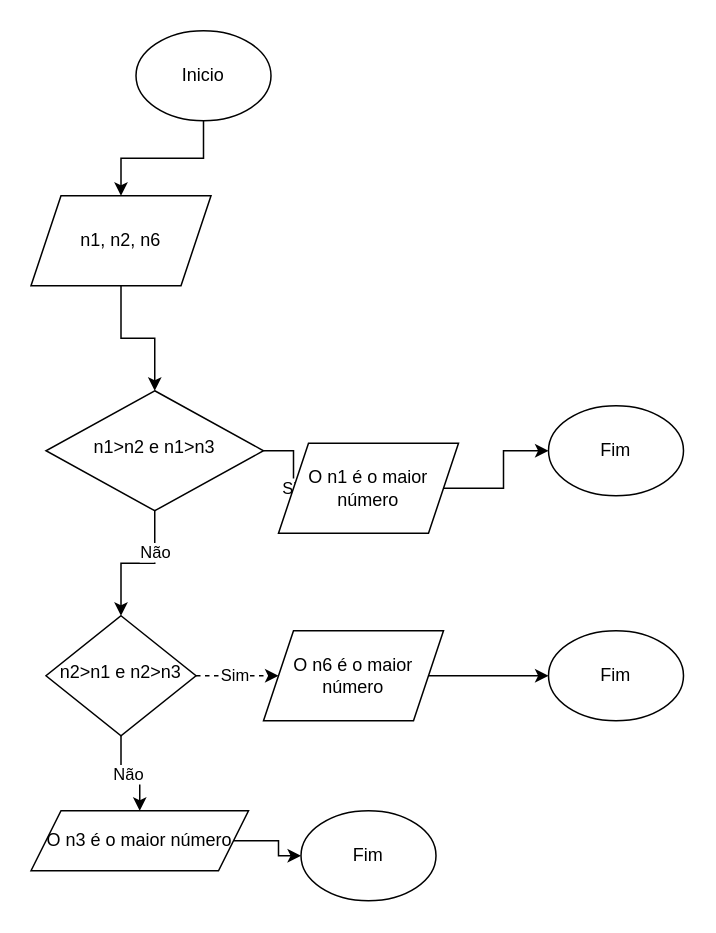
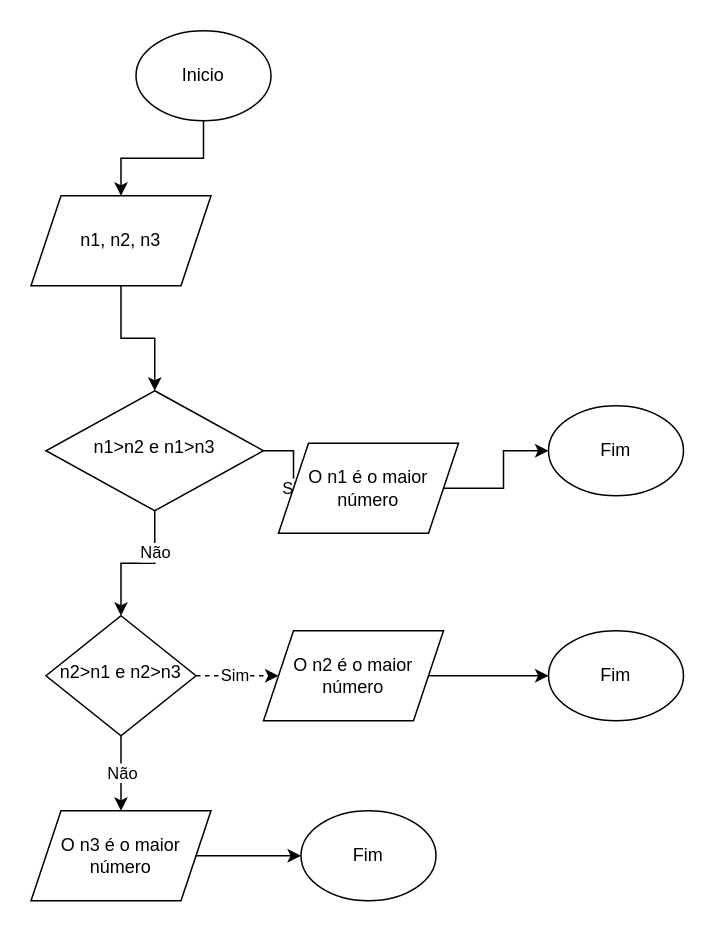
  <mxCell id="0" />
  <mxCell id="1" parent="0" />
  <mxCell id="2" value="" style="edgeStyle=orthogonalEdgeStyle;rounded=0;orthogonalLoop=1;jettySize=auto;html=1;" edge="1" parent="1" source="6" target="11"><mxGeometry relative="1" as="geometry" /></mxCell>
  <mxCell id="3" value="Não" style="edgeLabel;html=1;align=center;verticalAlign=middle;resizable=0;points=[];" vertex="1" connectable="0" parent="2"><mxGeometry x="-0.424" relative="1" as="geometry"><mxPoint as="offset" /></mxGeometry></mxCell>
  <mxCell id="4" value="" style="edgeStyle=orthogonalEdgeStyle;rounded=0;orthogonalLoop=1;jettySize=auto;html=1;" edge="1" parent="1" source="6" target="17"><mxGeometry relative="1" as="geometry" /></mxCell>
  <mxCell id="5" value="Sim" style="edgeLabel;html=1;align=center;verticalAlign=middle;resizable=0;points=[];" vertex="1" connectable="0" parent="4"><mxGeometry x="-0.072" y="1" relative="1" as="geometry"><mxPoint as="offset" /></mxGeometry></mxCell>
  <mxCell id="6" value="n1&amp;gt;n2 e n1&amp;gt;n3" style="rhombus;whiteSpace=wrap;html=1;shadow=0;fontFamily=Helvetica;fontSize=12;align=center;strokeWidth=1;spacing=6;spacingTop=-4;" parent="1" vertex="1"><mxGeometry x="30" y="260" width="145" height="80" as="geometry" /></mxCell>
  <mxCell id="7" value="" style="edgeStyle=orthogonalEdgeStyle;rounded=0;orthogonalLoop=1;jettySize=auto;html=1;dashed=1;" edge="1" parent="1" source="11" target="19"><mxGeometry relative="1" as="geometry" /></mxCell>
  <mxCell id="8" value="Sim" style="edgeLabel;html=1;align=center;verticalAlign=middle;resizable=0;points=[];" vertex="1" connectable="0" parent="7"><mxGeometry x="-0.085" y="1" relative="1" as="geometry"><mxPoint as="offset" /></mxGeometry></mxCell>
  <mxCell id="9" value="" style="edgeStyle=orthogonalEdgeStyle;rounded=0;orthogonalLoop=1;jettySize=auto;html=1;" edge="1" parent="1" source="11" target="21"><mxGeometry relative="1" as="geometry" /></mxCell>
  <mxCell id="10" value="Não" style="edgeLabel;html=1;align=center;verticalAlign=middle;resizable=0;points=[];" vertex="1" connectable="0" parent="9"><mxGeometry x="-0.06" relative="1" as="geometry"><mxPoint as="offset" /></mxGeometry></mxCell>
  <mxCell id="11" value="n2&amp;gt;n1 e n2&amp;gt;n3" style="rhombus;whiteSpace=wrap;html=1;shadow=0;fontFamily=Helvetica;fontSize=12;align=center;strokeWidth=1;spacing=6;spacingTop=-4;" parent="1" vertex="1"><mxGeometry x="30" y="410" width="100" height="80" as="geometry" /></mxCell>
  <mxCell id="12" value="" style="edgeStyle=orthogonalEdgeStyle;rounded=0;orthogonalLoop=1;jettySize=auto;html=1;" edge="1" parent="1" source="13" target="15"><mxGeometry relative="1" as="geometry" /></mxCell>
  <mxCell id="13" value="Inicio" style="ellipse;whiteSpace=wrap;html=1;" vertex="1" parent="1"><mxGeometry x="90" y="20" width="90" height="60" as="geometry" /></mxCell>
  <mxCell id="14" value="" style="edgeStyle=orthogonalEdgeStyle;rounded=0;orthogonalLoop=1;jettySize=auto;html=1;" edge="1" parent="1" source="15" target="6"><mxGeometry relative="1" as="geometry" /></mxCell>
- <mxCell id="15" value="n1, n2, n6" style="shape=parallelogram;perimeter=parallelogramPerimeter;whiteSpace=wrap;html=1;fixedSize=1;" vertex="1" parent="1"><mxGeometry x="20" y="130" width="120" height="60" as="geometry" /></mxCell>
+ <mxCell id="15" value="n1, n2, n3" style="shape=parallelogram;perimeter=parallelogramPerimeter;whiteSpace=wrap;html=1;fixedSize=1;" vertex="1" parent="1"><mxGeometry x="20" y="130" width="120" height="60" as="geometry" /></mxCell>
  <mxCell id="16" value="" style="edgeStyle=orthogonalEdgeStyle;rounded=0;orthogonalLoop=1;jettySize=auto;html=1;" edge="1" parent="1" source="17" target="22"><mxGeometry relative="1" as="geometry" /></mxCell>
  <mxCell id="17" value="O n1 é o maior número" style="shape=parallelogram;perimeter=parallelogramPerimeter;whiteSpace=wrap;html=1;fixedSize=1;" vertex="1" parent="1"><mxGeometry x="185" y="295" width="120" height="60" as="geometry" /></mxCell>
  <mxCell id="18" value="" style="edgeStyle=orthogonalEdgeStyle;rounded=0;orthogonalLoop=1;jettySize=auto;html=1;" edge="1" parent="1" source="19" target="23"><mxGeometry relative="1" as="geometry" /></mxCell>
- <mxCell id="19" value="O n6 é o maior número" style="shape=parallelogram;perimeter=parallelogramPerimeter;whiteSpace=wrap;html=1;fixedSize=1;" vertex="1" parent="1"><mxGeometry x="175" y="420" width="120" height="60" as="geometry" /></mxCell>
+ <mxCell id="19" value="O n2 é o maior número" style="shape=parallelogram;perimeter=parallelogramPerimeter;whiteSpace=wrap;html=1;fixedSize=1;" vertex="1" parent="1"><mxGeometry x="175" y="420" width="120" height="60" as="geometry" /></mxCell>
  <mxCell id="20" value="" style="edgeStyle=orthogonalEdgeStyle;rounded=0;orthogonalLoop=1;jettySize=auto;html=1;" edge="1" parent="1" source="21" target="24"><mxGeometry relative="1" as="geometry" /></mxCell>
- <mxCell id="21" value="O n3 é o maior número" style="shape=parallelogram;perimeter=parallelogramPerimeter;whiteSpace=wrap;html=1;fixedSize=1;" vertex="1" parent="1"><mxGeometry x="20" y="540" width="145" height="40" as="geometry" /></mxCell>
+ <mxCell id="21" value="O n3 é o maior número" style="shape=parallelogram;perimeter=parallelogramPerimeter;whiteSpace=wrap;html=1;fixedSize=1;" vertex="1" parent="1"><mxGeometry x="20" y="540" width="120" height="60" as="geometry" /></mxCell>
  <mxCell id="22" value="Fim" style="ellipse;whiteSpace=wrap;html=1;" vertex="1" parent="1"><mxGeometry x="365" y="270" width="90" height="60" as="geometry" /></mxCell>
  <mxCell id="23" value="Fim" style="ellipse;whiteSpace=wrap;html=1;" vertex="1" parent="1"><mxGeometry x="365" y="420" width="90" height="60" as="geometry" /></mxCell>
  <mxCell id="24" value="Fim" style="ellipse;whiteSpace=wrap;html=1;" vertex="1" parent="1"><mxGeometry x="200" y="540" width="90" height="60" as="geometry" /></mxCell>
